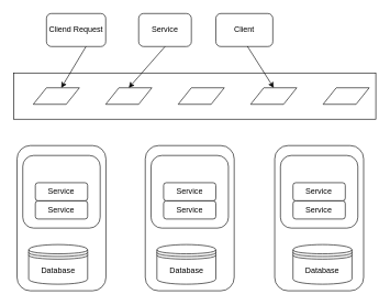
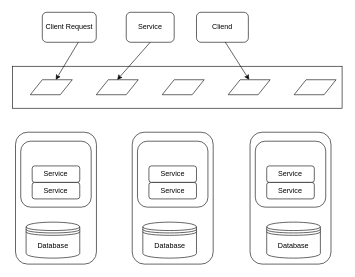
  <mxCell id="0" />
  <mxCell id="1" parent="0" />
- <mxCell id="2" value="Cliend Request" style="rounded=1;whiteSpace=wrap;html=1;" vertex="1" parent="1"><mxGeometry x="70" y="20" width="90" height="50" as="geometry" /></mxCell>
+ <mxCell id="2" value="Client Request" style="rounded=1;whiteSpace=wrap;html=1;" vertex="1" parent="1"><mxGeometry x="70" y="20" width="90" height="50" as="geometry" /></mxCell>
  <mxCell id="3" value="Service" style="rounded=1;whiteSpace=wrap;html=1;" vertex="1" parent="1"><mxGeometry x="210" y="20" width="80" height="50" as="geometry" /></mxCell>
- <mxCell id="4" value="Client" style="rounded=1;whiteSpace=wrap;html=1;" vertex="1" parent="1"><mxGeometry x="327.18" y="20" width="86.5" height="50" as="geometry" /></mxCell>
+ <mxCell id="4" value="Cliend" style="rounded=1;whiteSpace=wrap;html=1;" vertex="1" parent="1"><mxGeometry x="327.18" y="20" width="86.5" height="50" as="geometry" /></mxCell>
  <mxCell id="5" value="" style="rounded=0;whiteSpace=wrap;html=1;" vertex="1" parent="1"><mxGeometry x="20" y="110" width="550" height="70" as="geometry" /></mxCell>
  <mxCell id="6" value="" style="shape=parallelogram;perimeter=parallelogramPerimeter;whiteSpace=wrap;html=1;fixedSize=1;" vertex="1" parent="1"><mxGeometry x="50" y="132.5" width="70" height="25" as="geometry" /></mxCell>
  <mxCell id="7" value="" style="shape=parallelogram;perimeter=parallelogramPerimeter;whiteSpace=wrap;html=1;fixedSize=1;" vertex="1" parent="1"><mxGeometry x="160" y="132.5" width="70" height="25" as="geometry" /></mxCell>
  <mxCell id="8" value="" style="shape=parallelogram;perimeter=parallelogramPerimeter;whiteSpace=wrap;html=1;fixedSize=1;" vertex="1" parent="1"><mxGeometry x="270" y="132.5" width="70" height="25" as="geometry" /></mxCell>
  <mxCell id="9" value="" style="shape=parallelogram;perimeter=parallelogramPerimeter;whiteSpace=wrap;html=1;fixedSize=1;" vertex="1" parent="1"><mxGeometry x="380" y="132.5" width="70" height="25" as="geometry" /></mxCell>
  <mxCell id="10" value="" style="shape=parallelogram;perimeter=parallelogramPerimeter;whiteSpace=wrap;html=1;fixedSize=1;" vertex="1" parent="1"><mxGeometry x="490" y="132.5" width="70" height="25" as="geometry" /></mxCell>
  <mxCell id="11" value="" style="rounded=1;whiteSpace=wrap;html=1;" vertex="1" parent="1"><mxGeometry x="25.32" y="220" width="135" height="220" as="geometry" /></mxCell>
  <mxCell id="12" value="" style="endArrow=classic;html=1;rounded=0;" edge="1" parent="1" target="6"><mxGeometry width="50" height="50" relative="1" as="geometry"><mxPoint x="130" y="70" as="sourcePoint" /><mxPoint x="180" y="20" as="targetPoint" /></mxGeometry></mxCell>
  <mxCell id="13" value="" style="endArrow=classic;html=1;rounded=0;exitX=0.5;exitY=1;exitDx=0;exitDy=0;entryX=0.5;entryY=0;entryDx=0;entryDy=0;" edge="1" parent="1" source="3" target="7"><mxGeometry width="50" height="50" relative="1" as="geometry"><mxPoint x="250" y="150" as="sourcePoint" /><mxPoint x="300" y="100" as="targetPoint" /></mxGeometry></mxCell>
  <mxCell id="14" value="" style="endArrow=classic;html=1;rounded=0;exitX=0.5;exitY=1;exitDx=0;exitDy=0;entryX=0.5;entryY=0;entryDx=0;entryDy=0;" edge="1" parent="1" target="9"><mxGeometry width="50" height="50" relative="1" as="geometry"><mxPoint x="375" y="69.5" as="sourcePoint" /><mxPoint x="320" y="132.5" as="targetPoint" /></mxGeometry></mxCell>
  <mxCell id="15" value="" style="rounded=1;whiteSpace=wrap;html=1;" vertex="1" parent="1"><mxGeometry x="34.06" y="235" width="117.5" height="110" as="geometry" /></mxCell>
  <mxCell id="16" value="Database" style="shape=datastore;whiteSpace=wrap;html=1;" vertex="1" parent="1"><mxGeometry x="43" y="370" width="89.5" height="60" as="geometry" /></mxCell>
  <mxCell id="17" value="Service" style="rounded=1;whiteSpace=wrap;html=1;" vertex="1" parent="1"><mxGeometry x="53.13" y="276.25" width="79.37" height="27.5" as="geometry" /></mxCell>
  <mxCell id="18" value="Service" style="rounded=1;whiteSpace=wrap;html=1;" vertex="1" parent="1"><mxGeometry x="53.13" y="303.75" width="79.37" height="27.5" as="geometry" /></mxCell>
  <mxCell id="19" value="" style="rounded=1;whiteSpace=wrap;html=1;" vertex="1" parent="1"><mxGeometry x="220" y="220" width="135" height="220" as="geometry" /></mxCell>
  <mxCell id="20" value="" style="rounded=1;whiteSpace=wrap;html=1;" vertex="1" parent="1"><mxGeometry x="228.74" y="235" width="117.5" height="110" as="geometry" /></mxCell>
  <mxCell id="21" value="Database" style="shape=datastore;whiteSpace=wrap;html=1;" vertex="1" parent="1"><mxGeometry x="237.68" y="370" width="89.5" height="60" as="geometry" /></mxCell>
  <mxCell id="22" value="Service" style="rounded=1;whiteSpace=wrap;html=1;" vertex="1" parent="1"><mxGeometry x="247.81" y="276.25" width="79.37" height="27.5" as="geometry" /></mxCell>
  <mxCell id="23" value="Service" style="rounded=1;whiteSpace=wrap;html=1;" vertex="1" parent="1"><mxGeometry x="247.81" y="303.75" width="79.37" height="27.5" as="geometry" /></mxCell>
  <mxCell id="24" value="" style="rounded=1;whiteSpace=wrap;html=1;" vertex="1" parent="1"><mxGeometry x="416.5" y="220" width="135" height="220" as="geometry" /></mxCell>
  <mxCell id="25" value="" style="rounded=1;whiteSpace=wrap;html=1;" vertex="1" parent="1"><mxGeometry x="425.24" y="235" width="117.5" height="110" as="geometry" /></mxCell>
  <mxCell id="26" value="Database" style="shape=datastore;whiteSpace=wrap;html=1;" vertex="1" parent="1"><mxGeometry x="444.31" y="370" width="89.5" height="60" as="geometry" /></mxCell>
  <mxCell id="27" value="Service" style="rounded=1;whiteSpace=wrap;html=1;" vertex="1" parent="1"><mxGeometry x="444.31" y="276.25" width="79.37" height="27.5" as="geometry" /></mxCell>
  <mxCell id="28" value="Service" style="rounded=1;whiteSpace=wrap;html=1;" vertex="1" parent="1"><mxGeometry x="444.31" y="303.75" width="79.37" height="27.5" as="geometry" /></mxCell>
